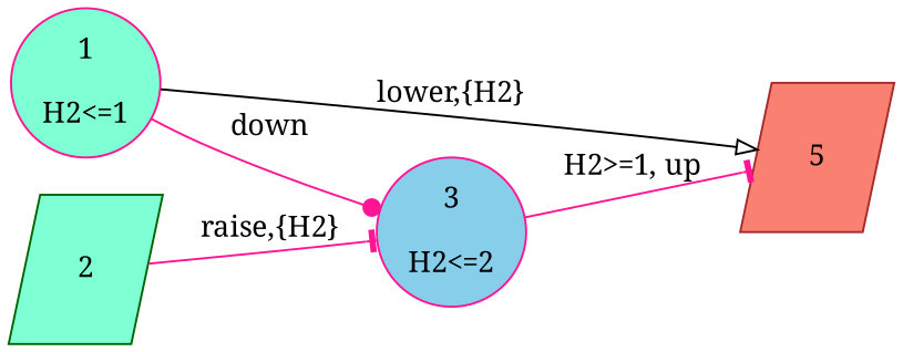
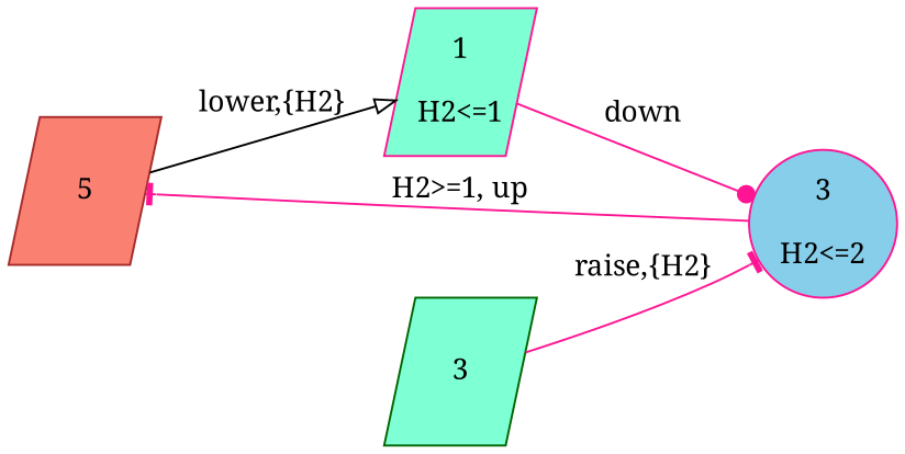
  digraph {
    fontname="Noto Serif"
    rankdir=LR
    node [color=deeppink fillcolor=aquamarine fixedsize=true fontname="Noto Serif" fontsize=14 shape=parallelogram style=filled]
    edge [arrowhead=tee color=deeppink fontname="Noto Serif"]
    n1 [color=brown fillcolor=salmon height=1 label=5 width=1]
-   n2 [height=1 label="1\n\nH2<=1" shape=circle width=1]
+   n2 [height=1 label="1\n\nH2<=1" width=1]
    n3 [fillcolor=skyblue height=1 label="3\n\nH2<=2" shape=circle width=1]
-   n4 [color=darkgreen height=1 label=2 width=1]
-   n2 -> n1 [arrowhead=onormal color=black label="lower,{H2}"]
+   n4 [color=darkgreen height=1 label=3 width=1]
+   n1 -> n2 [arrowhead=onormal color=black label="lower,{H2}"]
    n2 -> n3 [arrowhead=dot label=down]
    n3 -> n1 [label="H2>=1, up"]
    n4 -> n3 [label="raise,{H2}"]
  }
